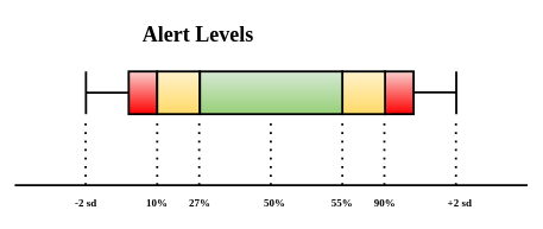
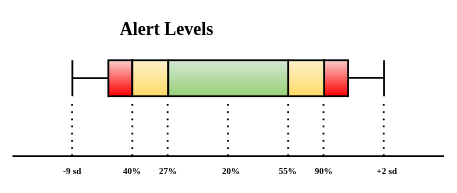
  <mxCell id="0" />
  <mxCell id="1" parent="0" />
  <mxCell id="2" value="" style="endArrow=none;html=1;rounded=0;strokeWidth=3;" edge="1" parent="1"><mxGeometry width="50" height="50" relative="1" as="geometry"><mxPoint x="120" y="130" as="sourcePoint" /><mxPoint x="180" y="130" as="targetPoint" /></mxGeometry></mxCell>
  <mxCell id="3" value="" style="endArrow=none;html=1;rounded=0;strokeWidth=3;" edge="1" parent="1"><mxGeometry width="50" height="50" relative="1" as="geometry"><mxPoint x="20" y="260" as="sourcePoint" /><mxPoint x="740" y="260" as="targetPoint" /></mxGeometry></mxCell>
  <mxCell id="4" value="" style="endArrow=none;html=1;rounded=0;strokeWidth=3;" edge="1" parent="1"><mxGeometry width="50" height="50" relative="1" as="geometry"><mxPoint x="120" y="160" as="sourcePoint" /><mxPoint x="120" y="100" as="targetPoint" /></mxGeometry></mxCell>
  <mxCell id="5" value="" style="endArrow=none;html=1;rounded=0;strokeWidth=3;" edge="1" parent="1"><mxGeometry width="50" height="50" relative="1" as="geometry"><mxPoint x="640" y="160" as="sourcePoint" /><mxPoint x="640" y="100" as="targetPoint" /></mxGeometry></mxCell>
  <mxCell id="6" value="" style="endArrow=none;dashed=1;html=1;dashPattern=1 3;strokeWidth=3;rounded=0;" edge="1" parent="1"><mxGeometry width="50" height="50" relative="1" as="geometry"><mxPoint x="220" y="260" as="sourcePoint" /><mxPoint x="220" y="170" as="targetPoint" /></mxGeometry></mxCell>
- <mxCell id="7" value="&lt;font style=&quot;font-size: 15px;&quot; face=&quot;Georgia&quot;&gt;50%&lt;/font&gt;" style="text;html=1;strokeColor=none;fillColor=none;align=center;verticalAlign=middle;whiteSpace=wrap;rounded=0;strokeWidth=3;fontStyle=1" vertex="1" parent="1"><mxGeometry x="365" y="270" width="40" height="30" as="geometry" /></mxCell>
+ <mxCell id="7" value="&lt;font style=&quot;font-size: 15px;&quot; face=&quot;Georgia&quot;&gt;20%&lt;/font&gt;" style="text;html=1;strokeColor=none;fillColor=none;align=center;verticalAlign=middle;whiteSpace=wrap;rounded=0;strokeWidth=3;fontStyle=1" vertex="1" parent="1"><mxGeometry x="365" y="270" width="40" height="30" as="geometry" /></mxCell>
  <mxCell id="8" style="edgeStyle=orthogonalEdgeStyle;rounded=0;orthogonalLoop=1;jettySize=auto;html=1;exitX=0.5;exitY=1;exitDx=0;exitDy=0;fontFamily=Georgia;fontSize=15;strokeWidth=3;fontStyle=1" edge="1" parent="1" source="7" target="7"><mxGeometry relative="1" as="geometry" /></mxCell>
  <mxCell id="9" value="&lt;font style=&quot;font-size: 15px;&quot; face=&quot;Georgia&quot;&gt;55%&lt;/font&gt;" style="text;html=1;strokeColor=none;fillColor=none;align=center;verticalAlign=middle;whiteSpace=wrap;rounded=0;strokeWidth=3;fontStyle=1" vertex="1" parent="1"><mxGeometry x="460" y="270" width="40" height="30" as="geometry" /></mxCell>
  <mxCell id="10" value="&lt;font style=&quot;font-size: 15px;&quot; face=&quot;Georgia&quot;&gt;90%&lt;/font&gt;" style="text;html=1;strokeColor=none;fillColor=none;align=center;verticalAlign=middle;whiteSpace=wrap;rounded=0;strokeWidth=3;fontStyle=1" vertex="1" parent="1"><mxGeometry x="520" y="270" width="40" height="30" as="geometry" /></mxCell>
  <mxCell id="11" value="&lt;font style=&quot;font-size: 15px;&quot; face=&quot;Georgia&quot;&gt;27%&lt;/font&gt;" style="text;html=1;strokeColor=none;fillColor=none;align=center;verticalAlign=middle;whiteSpace=wrap;rounded=0;strokeWidth=3;fontStyle=1" vertex="1" parent="1"><mxGeometry x="260" y="270" width="40" height="30" as="geometry" /></mxCell>
- <mxCell id="12" value="&lt;font style=&quot;font-size: 15px;&quot; face=&quot;Georgia&quot;&gt;10%&lt;/font&gt;" style="text;html=1;strokeColor=none;fillColor=none;align=center;verticalAlign=middle;whiteSpace=wrap;rounded=0;strokeWidth=3;fontStyle=1" vertex="1" parent="1"><mxGeometry x="200" y="270" width="40" height="30" as="geometry" /></mxCell>
+ <mxCell id="12" value="&lt;font style=&quot;font-size: 15px;&quot; face=&quot;Georgia&quot;&gt;40%&lt;/font&gt;" style="text;html=1;strokeColor=none;fillColor=none;align=center;verticalAlign=middle;whiteSpace=wrap;rounded=0;strokeWidth=3;fontStyle=1" vertex="1" parent="1"><mxGeometry x="200" y="270" width="40" height="30" as="geometry" /></mxCell>
  <mxCell id="13" value="" style="endArrow=none;html=1;rounded=0;strokeWidth=3;" edge="1" parent="1"><mxGeometry width="50" height="50" relative="1" as="geometry"><mxPoint x="580" y="129.5" as="sourcePoint" /><mxPoint x="640" y="129.5" as="targetPoint" /></mxGeometry></mxCell>
- <mxCell id="14" value="&lt;font face=&quot;Georgia&quot;&gt;&lt;span style=&quot;font-size: 15px;&quot;&gt;-2 sd&lt;/span&gt;&lt;/font&gt;" style="text;html=1;strokeColor=none;fillColor=none;align=center;verticalAlign=middle;whiteSpace=wrap;rounded=0;strokeWidth=3;fontStyle=1" vertex="1" parent="1"><mxGeometry x="100" y="270" width="40" height="30" as="geometry" /></mxCell>
+ <mxCell id="14" value="&lt;font face=&quot;Georgia&quot;&gt;&lt;span style=&quot;font-size: 15px;&quot;&gt;-9 sd&lt;/span&gt;&lt;/font&gt;" style="text;html=1;strokeColor=none;fillColor=none;align=center;verticalAlign=middle;whiteSpace=wrap;rounded=0;strokeWidth=3;fontStyle=1" vertex="1" parent="1"><mxGeometry x="100" y="270" width="40" height="30" as="geometry" /></mxCell>
  <mxCell id="15" value="&lt;font face=&quot;Georgia&quot;&gt;&lt;span style=&quot;font-size: 15px;&quot;&gt;+2 sd&lt;/span&gt;&lt;/font&gt;" style="text;html=1;strokeColor=none;fillColor=none;align=center;verticalAlign=middle;whiteSpace=wrap;rounded=0;strokeWidth=3;fontStyle=1" vertex="1" parent="1"><mxGeometry x="620" y="270" width="50" height="30" as="geometry" /></mxCell>
  <mxCell id="16" value="" style="rounded=0;whiteSpace=wrap;html=1;fontFamily=Georgia;fontSize=15;strokeWidth=3;strokeColor=default;fillColor=#f8cecc;gradientColor=#FF0000;" vertex="1" parent="1"><mxGeometry x="180" y="100" width="40" height="60" as="geometry" /></mxCell>
  <mxCell id="17" value="" style="rounded=0;whiteSpace=wrap;html=1;fontFamily=Georgia;fontSize=15;strokeWidth=3;strokeColor=default;fillColor=#f8cecc;gradientColor=#FF0000;" vertex="1" parent="1"><mxGeometry x="540" y="100" width="40" height="60" as="geometry" /></mxCell>
  <mxCell id="18" value="" style="rounded=0;whiteSpace=wrap;html=1;fontFamily=Georgia;fontSize=15;strokeWidth=3;fillColor=#fff2cc;strokeColor=default;gradientColor=#ffd966;" vertex="1" parent="1"><mxGeometry x="220" y="100" width="60" height="60" as="geometry" /></mxCell>
  <mxCell id="19" value="" style="rounded=0;whiteSpace=wrap;html=1;fontFamily=Georgia;fontSize=15;strokeWidth=3;fillColor=#fff2cc;strokeColor=default;gradientColor=#ffd966;" vertex="1" parent="1"><mxGeometry x="480" y="100" width="60" height="60" as="geometry" /></mxCell>
  <mxCell id="20" value="" style="rounded=0;whiteSpace=wrap;html=1;fontFamily=Georgia;fontSize=15;strokeWidth=3;fillColor=#d5e8d4;strokeColor=default;gradientColor=#97d077;" vertex="1" parent="1"><mxGeometry x="280" y="100" width="200" height="60" as="geometry" /></mxCell>
  <mxCell id="21" value="" style="endArrow=none;dashed=1;html=1;dashPattern=1 3;strokeWidth=3;rounded=0;" edge="1" parent="1"><mxGeometry width="50" height="50" relative="1" as="geometry"><mxPoint x="119.5" y="260" as="sourcePoint" /><mxPoint x="119.5" y="170" as="targetPoint" /></mxGeometry></mxCell>
  <mxCell id="22" value="" style="endArrow=none;dashed=1;html=1;dashPattern=1 3;strokeWidth=3;rounded=0;" edge="1" parent="1"><mxGeometry width="50" height="50" relative="1" as="geometry"><mxPoint x="279" y="260" as="sourcePoint" /><mxPoint x="279" y="170" as="targetPoint" /></mxGeometry></mxCell>
  <mxCell id="23" value="" style="endArrow=none;dashed=1;html=1;dashPattern=1 3;strokeWidth=3;rounded=0;" edge="1" parent="1"><mxGeometry width="50" height="50" relative="1" as="geometry"><mxPoint x="379.5" y="260" as="sourcePoint" /><mxPoint x="379.5" y="170" as="targetPoint" /></mxGeometry></mxCell>
  <mxCell id="24" value="" style="endArrow=none;dashed=1;html=1;dashPattern=1 3;strokeWidth=3;rounded=0;" edge="1" parent="1"><mxGeometry width="50" height="50" relative="1" as="geometry"><mxPoint x="480" y="260" as="sourcePoint" /><mxPoint x="480" y="170" as="targetPoint" /></mxGeometry></mxCell>
  <mxCell id="25" value="" style="endArrow=none;dashed=1;html=1;dashPattern=1 3;strokeWidth=3;rounded=0;" edge="1" parent="1"><mxGeometry width="50" height="50" relative="1" as="geometry"><mxPoint x="539" y="260" as="sourcePoint" /><mxPoint x="539" y="170" as="targetPoint" /></mxGeometry></mxCell>
  <mxCell id="26" value="" style="endArrow=none;dashed=1;html=1;dashPattern=1 3;strokeWidth=3;rounded=0;" edge="1" parent="1"><mxGeometry width="50" height="50" relative="1" as="geometry"><mxPoint x="639.5" y="260" as="sourcePoint" /><mxPoint x="639.5" y="170" as="targetPoint" /></mxGeometry></mxCell>
  <mxCell id="27" value="&lt;h1 style=&quot;&quot;&gt;Alert Levels&lt;/h1&gt;" style="text;html=1;strokeColor=none;fillColor=none;spacing=5;spacingTop=-20;whiteSpace=wrap;overflow=hidden;rounded=0;fontFamily=Georgia;fontSize=15;align=center;" vertex="1" parent="1"><mxGeometry x="115" y="20" width="325" height="50" as="geometry" /></mxCell>
